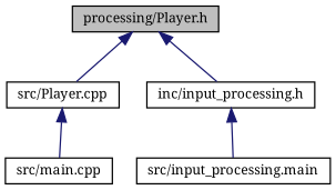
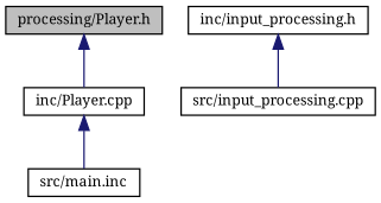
  digraph {
    fontname="Noto Serif"
    node [color=black fillcolor=white fontname="Noto Serif" fontsize=10 shape=record style=filled]
    edge [color=midnightblue dir=back fontname="Noto Serif" fontsize=10 labelfontname=Helvetica labelfontsize=10 style=solid]
    n1 [fillcolor=grey75 fontcolor=black height=0.2 label="processing/Player.h" width=0.4]
-   n2 [height=0.2 label="src/Player.cpp" width=0.4]
+   n2 [height=0.2 label="inc/Player.cpp" width=0.4]
    n3 [height=0.2 label="inc/input_processing.h" width=0.4]
-   n4 [height=0.2 label="src/main.cpp" width=0.4]
-   n5 [height=0.2 label="src/input_processing.main" width=0.4]
+   n4 [height=0.2 label="src/main.inc" width=0.4]
+   n5 [height=0.2 label="src/input_processing.cpp" width=0.4]
    n1 -> n2
-   n1 -> n3
    n2 -> n4
    n3 -> n5
  }
